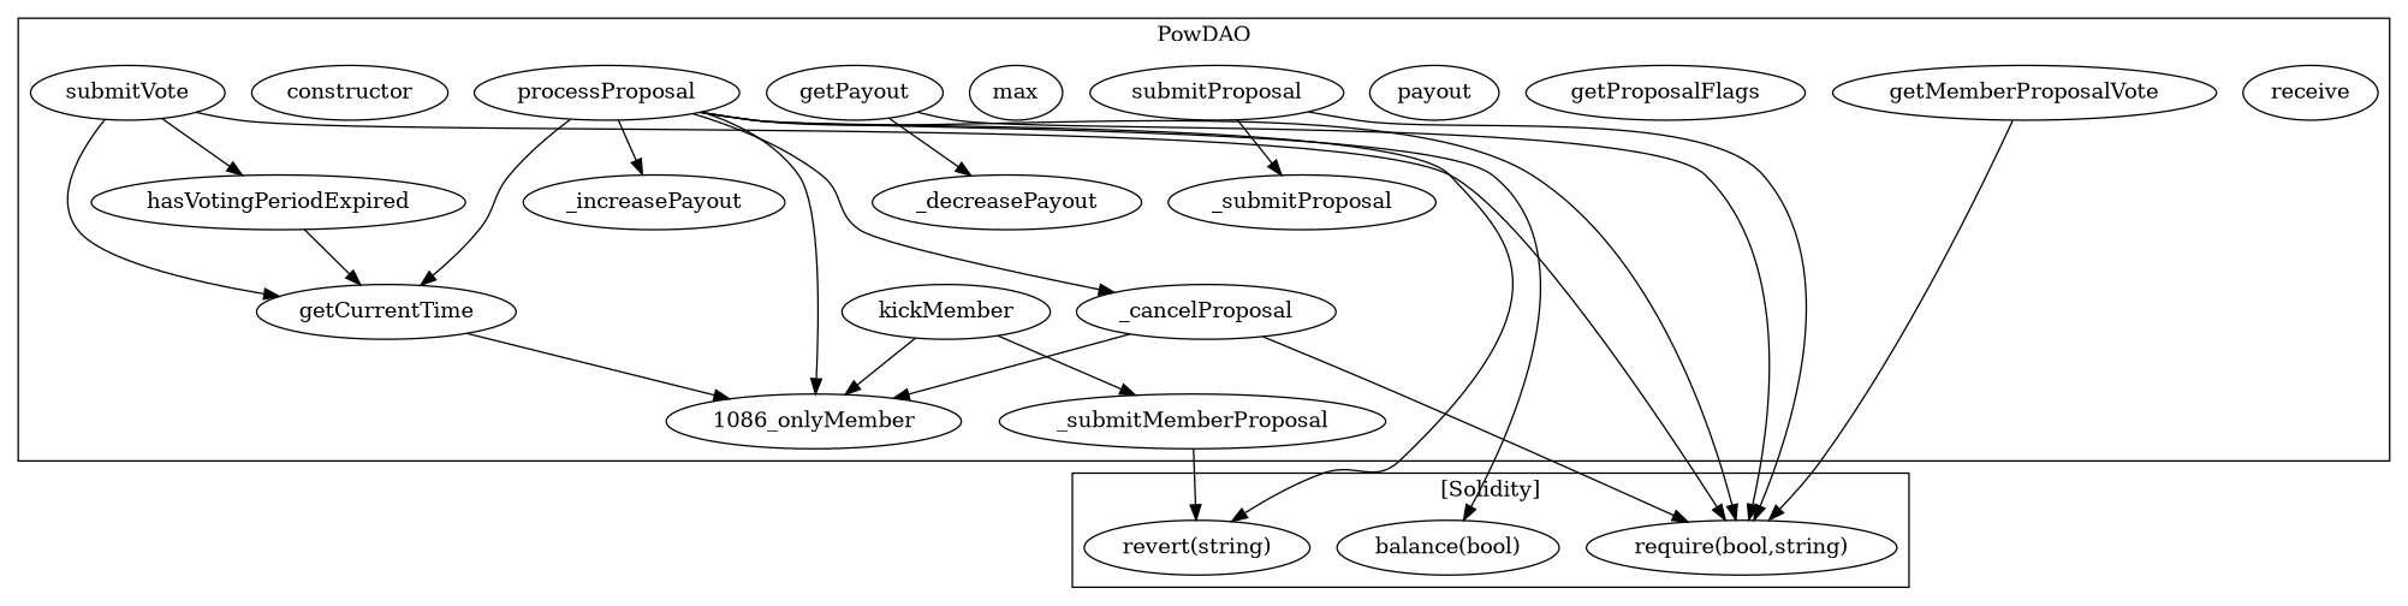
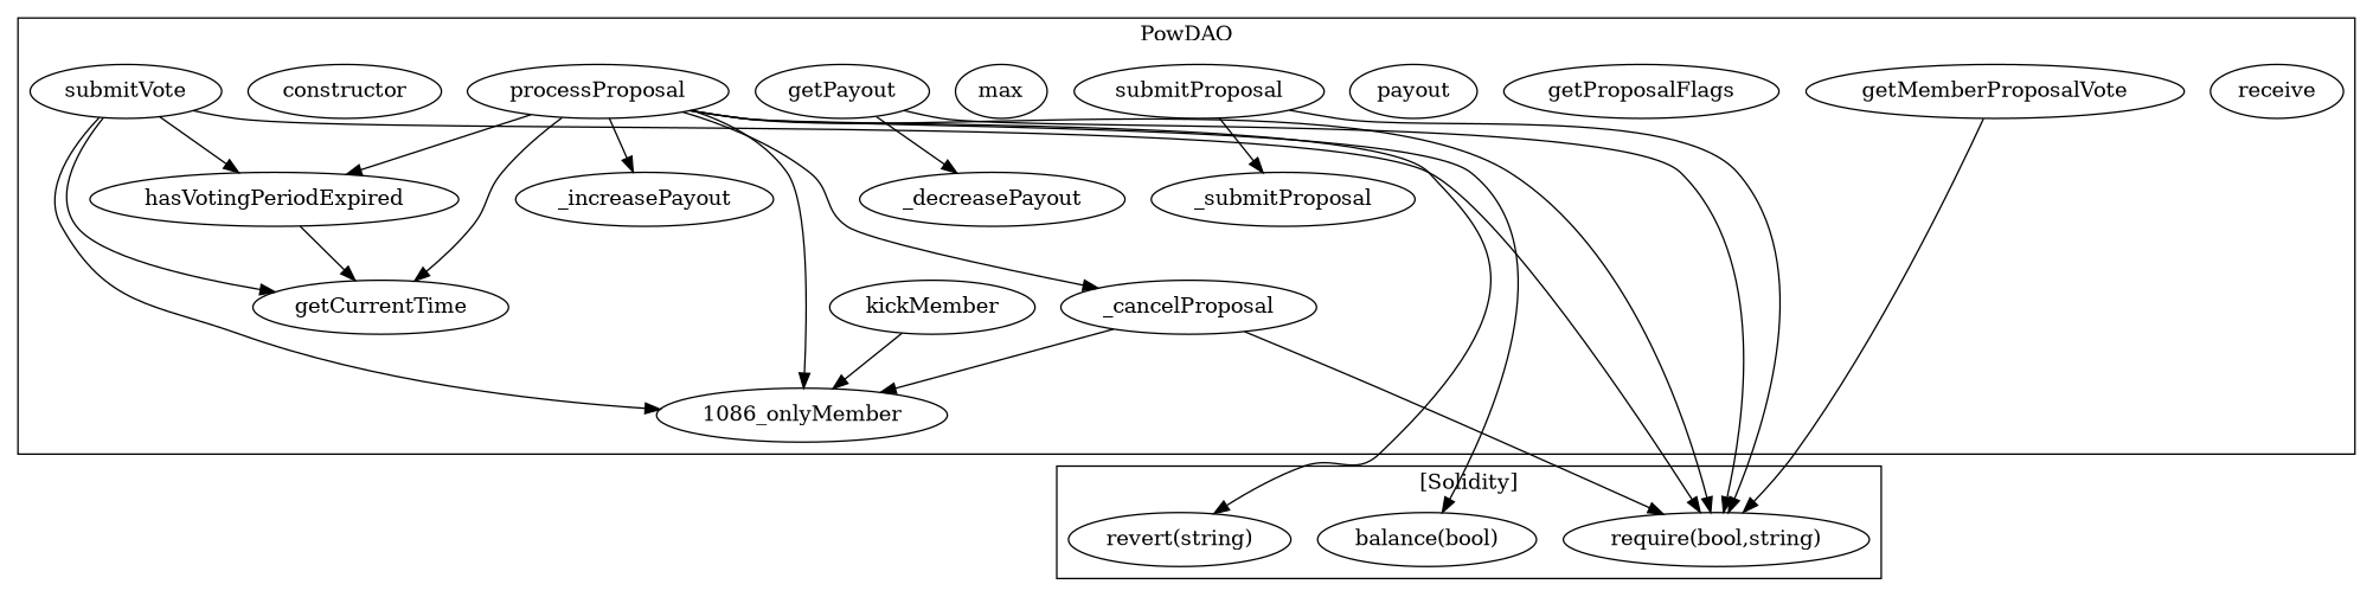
  strict digraph {
    n1 [label=kickMember]
-   n2 [label=_submitMemberProposal]
    "1086_onlyMember"
    n4 [label=getCurrentTime]
    n5 [label=receive]
    n6 [label=processProposal]
    n7 [label=_cancelProposal]
    n8 [label=_increasePayout]
    n9 [label=hasVotingPeriodExpired]
    n10 [label=getProposalFlags]
    n11 [label=payout]
    n12 [label=getPayout]
    n13 [label=_decreasePayout]
    n14 [label=_submitProposal]
    n15 [label=max]
    n16 [label=submitVote]
    n17 [label=submitProposal]
    n18 [label=constructor]
    n19 [label=getMemberProposalVote]
    "revert(string)"
    n21 [label="balance(bool)"]
    "require(bool,string)"
    subgraph cluster_1 {
      label=PowDAO
      n1
-     n2
      "1086_onlyMember"
      n4
      n5
      n6
      n7
      n8
      n9
      n10
      n11
      n12
      n13
      n14
      n15
      n16
      n17
      n18
      n19
    }
    subgraph cluster_2 {
      label="[Solidity]"
      "revert(string)"
      n21
      "require(bool,string)"
    }
-   n1 -> n2
    n1 -> "1086_onlyMember"
-   n2 -> "revert(string)"
    n6 -> "1086_onlyMember"
    n6 -> n4
    n6 -> n7
    n6 -> n8
+   n6 -> n9
    n6 -> "revert(string)"
    n6 -> n21
    n6 -> "require(bool,string)"
    n7 -> "1086_onlyMember"
    n7 -> "require(bool,string)"
    n9 -> n4
    n12 -> n13
    n12 -> "require(bool,string)"
-   n4 -> "1086_onlyMember"
+   n16 -> "1086_onlyMember"
    n16 -> n4
    n16 -> n9
    n16 -> "require(bool,string)"
    n17 -> n14
    n17 -> "require(bool,string)"
    n19 -> "require(bool,string)"
  }
